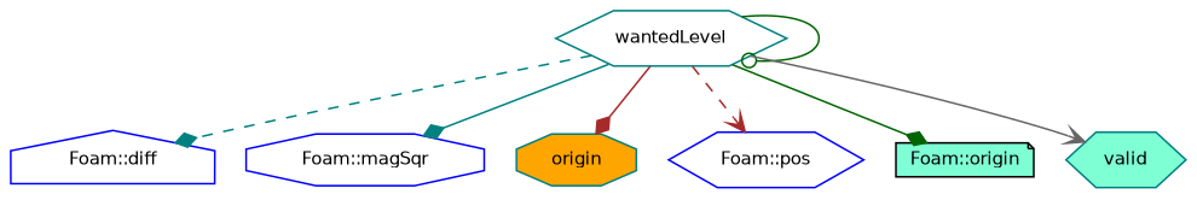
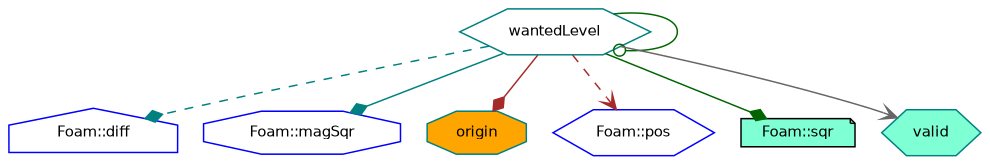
  digraph {
    fontname="DejaVu Sans"
    rankdir=TB
    node [color=teal fillcolor=white fontname="DejaVu Sans" fontsize=10 shape=hexagon style=filled]
    edge [arrowhead=diamond color=darkgreen fontname="DejaVu Sans" fontsize=10 labelfontname=FreeSans labelfontsize=10 style=solid]
    n1 [fontcolor=black height=0.2 label=wantedLevel width=0.4]
    n2 [color=blue height=0.2 label="Foam::diff" shape=house width=0.4]
    n3 [color=blue height=0.2 label="Foam::magSqr" shape=octagon width=0.4]
    n4 [fillcolor=orange height=0.2 label=origin shape=octagon width=0.4]
    n5 [color=blue height=0.2 label="Foam::pos" width=0.4]
-   n6 [color=black fillcolor=aquamarine height=0.2 label="Foam::origin" shape=note width=0.4]
+   n6 [color=black fillcolor=aquamarine height=0.2 label="Foam::sqr" shape=note width=0.4]
    n7 [fillcolor=aquamarine height=0.2 label=valid width=0.4]
    n1 -> n1 [arrowhead=odot]
    n1 -> n2 [color=teal style=dashed]
    n1 -> n3 [color=teal]
    n1 -> n4 [color=brown]
    n1 -> n5 [arrowhead=vee color=brown style=dashed]
    n1 -> n6
    n1 -> n7 [arrowhead=vee color=gray40]
  }
